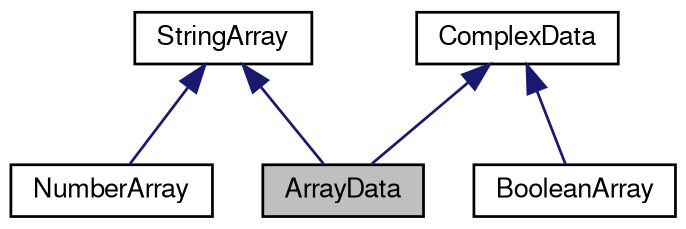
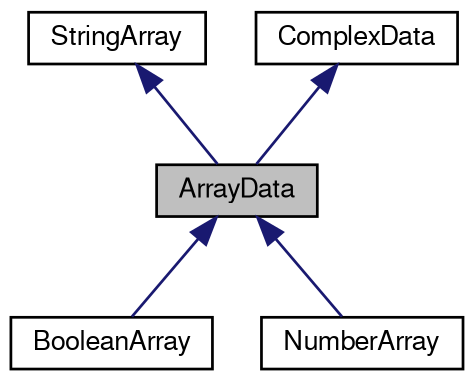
  digraph {
    node [color=black fontname=FreeSans fontsize=10 shape=record]
    edge [color=midnightblue dir=back fontname=FreeSans fontsize=10 labelfontname=FreeSans labelfontsize=10 style=solid]
    n1 [fillcolor=grey75 fontcolor=black height=0.2 label=ArrayData style=filled width=0.4]
    n2 [height=0.2 label=BooleanArray width=0.4]
    n3 [height=0.2 label=NumberArray width=0.4]
    n4 [height=0.2 label=StringArray width=0.4]
    n5 [height=0.2 label=ComplexData width=0.4]
-   n5 -> n2
-   n4 -> n3
+   n1 -> n2
+   n1 -> n3
    n4 -> n1
    n5 -> n1
  }
